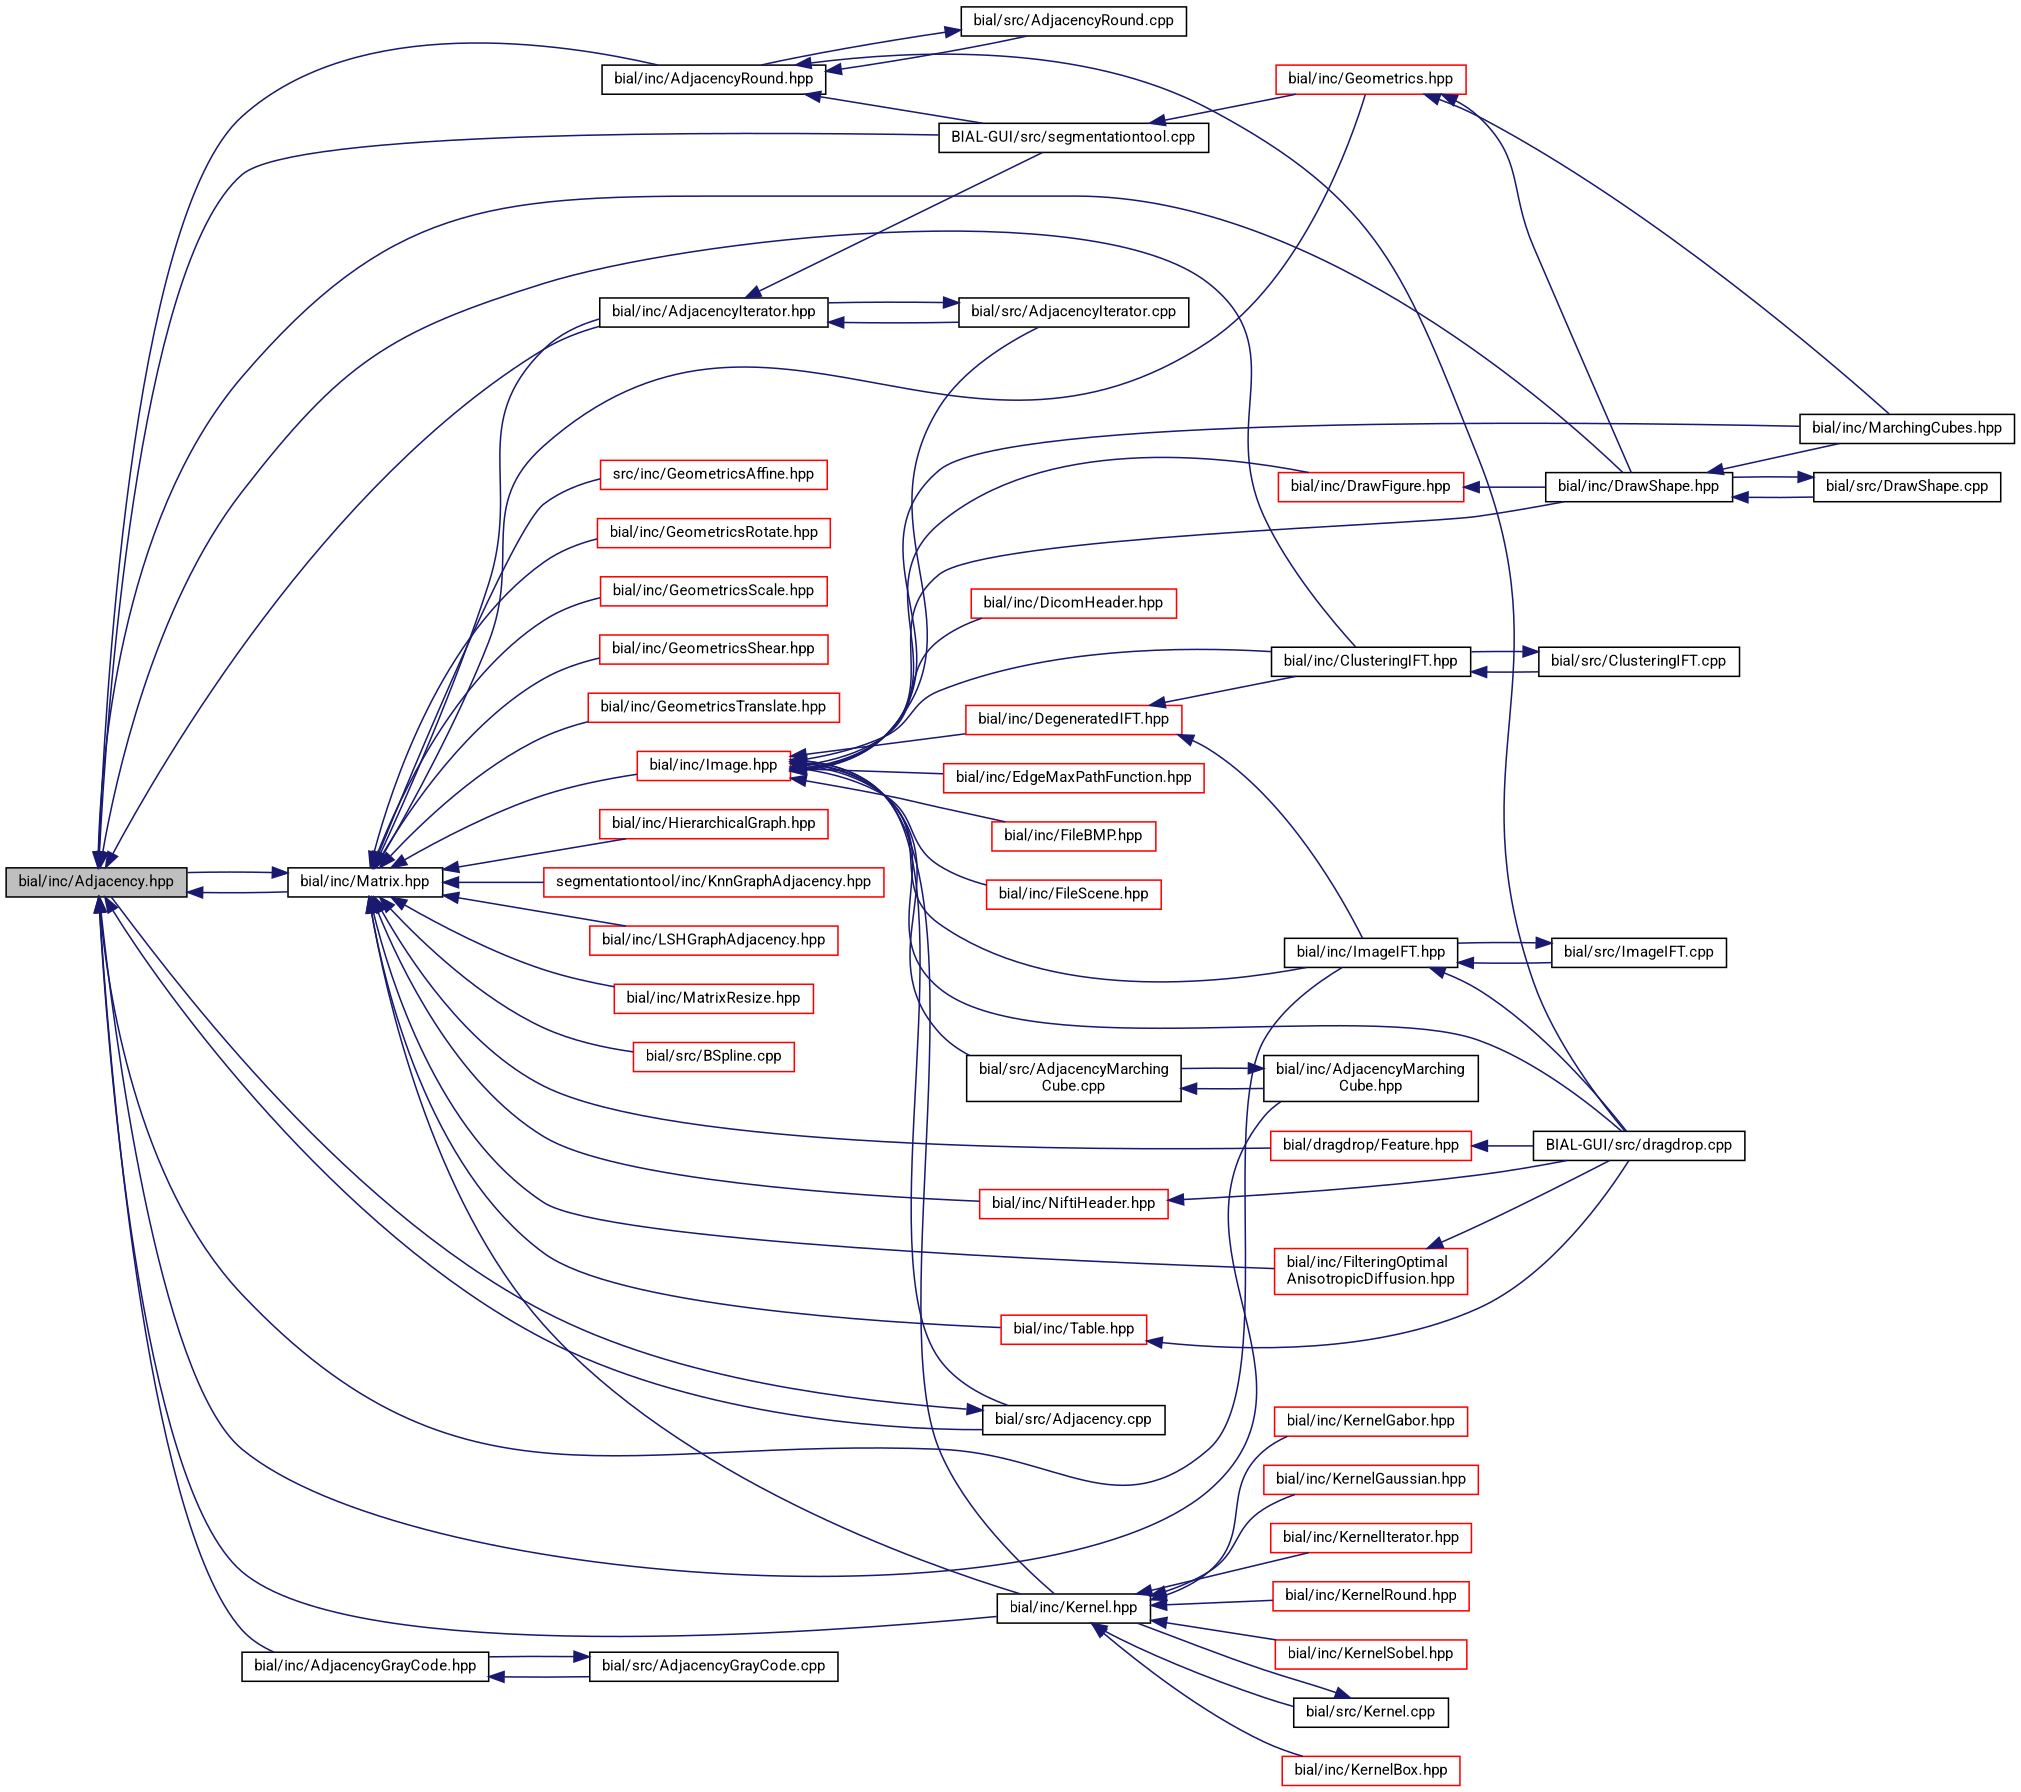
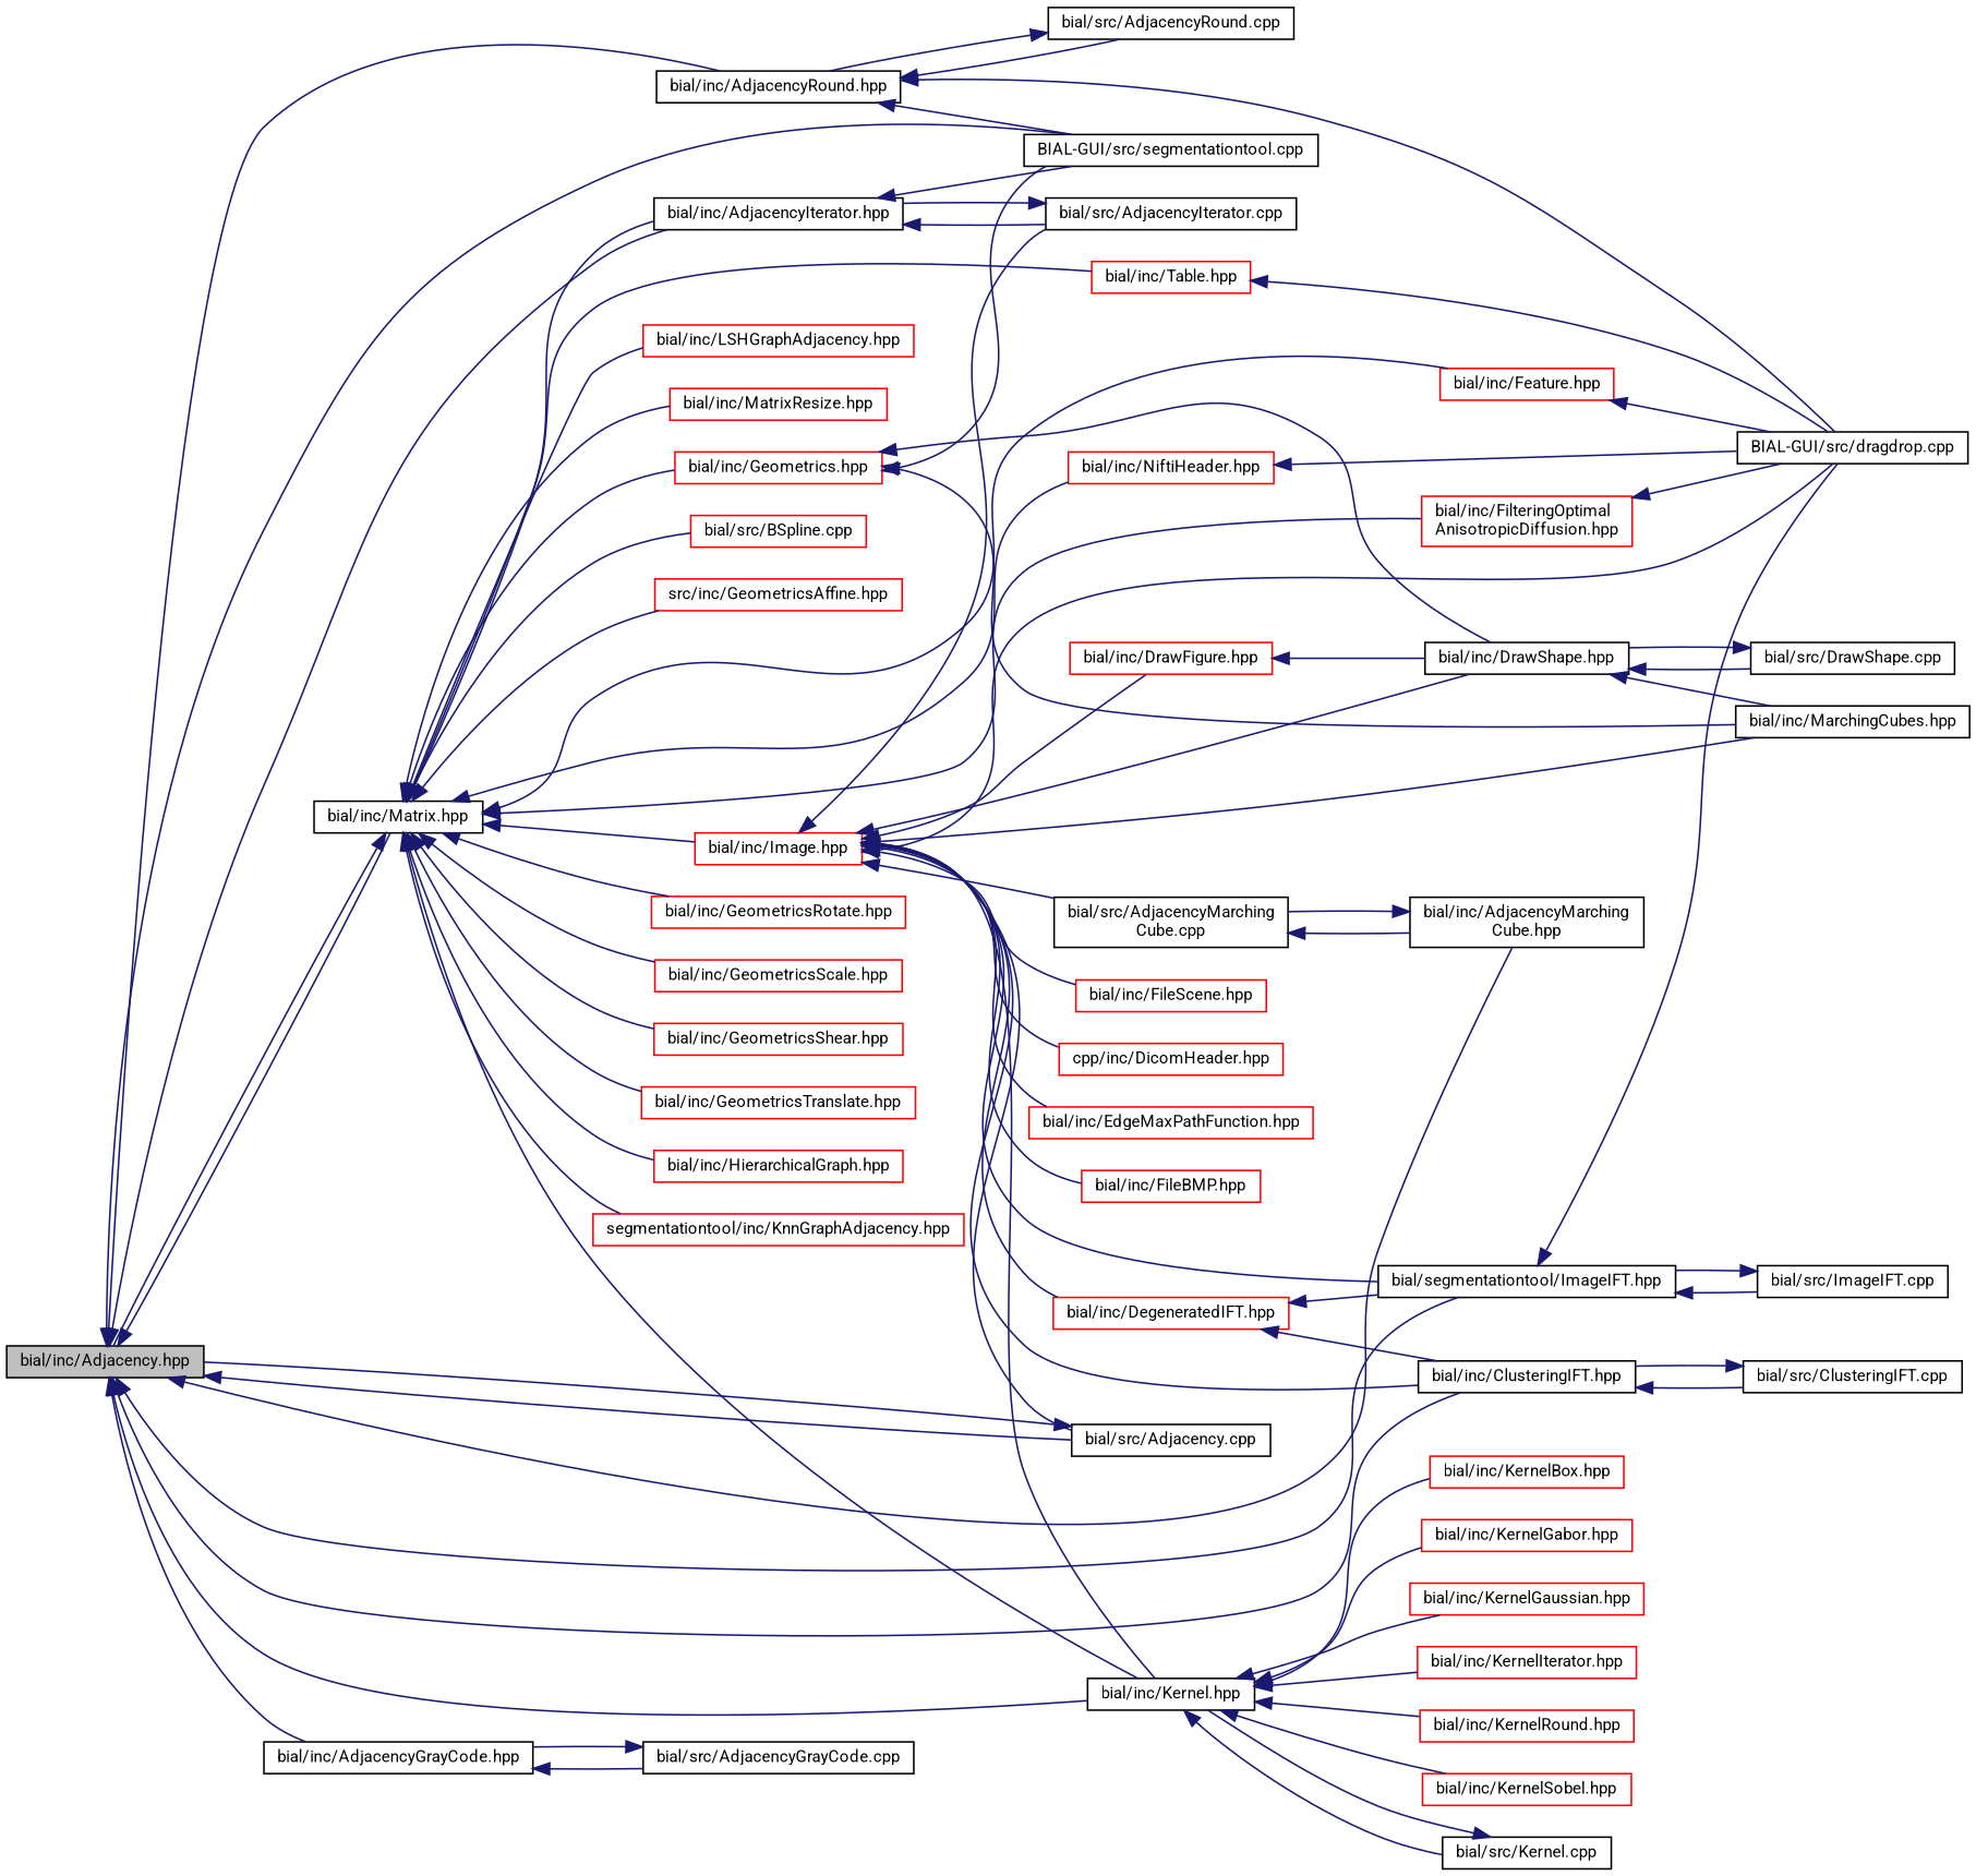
  digraph {
    fontname=Roboto
    rankdir=LR
    node [color=red fillcolor=white fontname=Roboto fontsize=10 shape=record style=filled]
    edge [color=midnightblue dir=back fontname=Roboto fontsize=10 labelfontname=Helvetica labelfontsize=10 style=solid]
    n1 [color=black fillcolor=grey75 fontcolor=black height=0.2 label="bial/inc/Adjacency.hpp" width=0.4]
    n2 [color=black height=0.2 label="bial/inc/Matrix.hpp" width=0.4]
    n3 [color=black height=0.2 label="bial/inc/AdjacencyIterator.hpp" width=0.4]
    n4 [color=black height=0.2 label="BIAL-GUI/src/segmentationtool.cpp" width=0.4]
    n5 [color=black height=0.2 label="bial/inc/ClusteringIFT.hpp" width=0.4]
-   n6 [color=black height=0.2 label="bial/inc/ImageIFT.hpp" width=0.4]
+   n6 [color=black height=0.2 label="bial/segmentationtool/ImageIFT.hpp" width=0.4]
    n7 [color=black height=0.2 label="bial/inc/DrawShape.hpp" width=0.4]
    n8 [color=black height=0.2 label="bial/inc/Kernel.hpp" width=0.4]
    n9 [color=black height=0.2 label="bial/src/Adjacency.cpp" width=0.4]
    n10 [color=black height=0.2 label="bial/inc/AdjacencyMarching\lCube.hpp" width=0.4]
    n11 [color=black height=0.2 label="bial/inc/AdjacencyGrayCode.hpp" width=0.4]
    n12 [color=black height=0.2 label="bial/inc/AdjacencyRound.hpp" width=0.4]
    n13 [height=0.2 label="bial/inc/Image.hpp" width=0.4]
-   n14 [height=0.2 label="bial/dragdrop/Feature.hpp" width=0.4]
+   n14 [height=0.2 label="bial/inc/Feature.hpp" width=0.4]
    n15 [height=0.2 label="bial/inc/Geometrics.hpp" width=0.4]
    n16 [height=0.2 label="bial/inc/NiftiHeader.hpp" width=0.4]
    n17 [height=0.2 label="bial/inc/FilteringOptimal\lAnisotropicDiffusion.hpp" width=0.4]
    n18 [height=0.2 label="src/inc/GeometricsAffine.hpp" width=0.4]
    n19 [height=0.2 label="bial/inc/GeometricsRotate.hpp" width=0.4]
    n20 [height=0.2 label="bial/inc/GeometricsScale.hpp" width=0.4]
    n21 [height=0.2 label="bial/inc/GeometricsShear.hpp" width=0.4]
    n22 [height=0.2 label="bial/inc/GeometricsTranslate.hpp" width=0.4]
    n23 [height=0.2 label="bial/inc/HierarchicalGraph.hpp" width=0.4]
    n24 [height=0.2 label="segmentationtool/inc/KnnGraphAdjacency.hpp" width=0.4]
    n25 [height=0.2 label="bial/inc/LSHGraphAdjacency.hpp" width=0.4]
    n26 [height=0.2 label="bial/inc/MatrixResize.hpp" width=0.4]
    n27 [height=0.2 label="bial/inc/Table.hpp" width=0.4]
    n28 [height=0.2 label="bial/src/BSpline.cpp" width=0.4]
    n29 [color=black height=0.2 label="bial/src/AdjacencyIterator.cpp" width=0.4]
    n30 [color=black height=0.2 label="bial/src/ClusteringIFT.cpp" width=0.4]
    n31 [color=black height=0.2 label="BIAL-GUI/src/dragdrop.cpp" width=0.4]
    n32 [color=black height=0.2 label="bial/src/ImageIFT.cpp" width=0.4]
    n33 [color=black height=0.2 label="bial/inc/MarchingCubes.hpp" width=0.4]
    n34 [color=black height=0.2 label="bial/src/DrawShape.cpp" width=0.4]
    n35 [height=0.2 label="bial/inc/KernelBox.hpp" width=0.4]
    n36 [height=0.2 label="bial/inc/KernelGabor.hpp" width=0.4]
    n37 [height=0.2 label="bial/inc/KernelGaussian.hpp" width=0.4]
    n38 [height=0.2 label="bial/inc/KernelIterator.hpp" width=0.4]
    n39 [height=0.2 label="bial/inc/KernelRound.hpp" width=0.4]
    n40 [height=0.2 label="bial/inc/KernelSobel.hpp" width=0.4]
    n41 [color=black height=0.2 label="bial/src/Kernel.cpp" width=0.4]
    n42 [color=black height=0.2 label="bial/src/AdjacencyMarching\lCube.cpp" width=0.4]
    n43 [color=black height=0.2 label="bial/src/AdjacencyGrayCode.cpp" width=0.4]
    n44 [color=black height=0.2 label="bial/src/AdjacencyRound.cpp" width=0.4]
    n45 [height=0.2 label="bial/inc/DegeneratedIFT.hpp" width=0.4]
-   n46 [height=0.2 label="bial/inc/DicomHeader.hpp" width=0.4]
+   n46 [height=0.2 label="cpp/inc/DicomHeader.hpp" width=0.4]
    n47 [height=0.2 label="bial/inc/DrawFigure.hpp" width=0.4]
    n48 [height=0.2 label="bial/inc/EdgeMaxPathFunction.hpp" width=0.4]
    n49 [height=0.2 label="bial/inc/FileBMP.hpp" width=0.4]
    n50 [height=0.2 label="bial/inc/FileScene.hpp" width=0.4]
    n1 -> n2
    n1 -> n3
    n1 -> n4
    n1 -> n5
    n1 -> n6
-   n1 -> n7
    n1 -> n8
    n1 -> n9
    n1 -> n10
    n1 -> n11
    n1 -> n12
    n2 -> n1
    n2 -> n3
    n2 -> n8
    n2 -> n13
    n2 -> n14
    n2 -> n15
    n2 -> n16
    n2 -> n17
    n2 -> n18
    n2 -> n19
    n2 -> n20
    n2 -> n21
    n2 -> n22
    n2 -> n23
    n2 -> n24
    n2 -> n25
    n2 -> n26
    n2 -> n27
    n2 -> n28
    n3 -> n4
    n3 -> n29
    n5 -> n30
    n6 -> n31
    n6 -> n32
    n7 -> n33
    n7 -> n34
    n8 -> n35
    n8 -> n36
    n8 -> n37
    n8 -> n38
    n8 -> n39
    n8 -> n40
    n8 -> n41
    n9 -> n1
    n10 -> n42
    n11 -> n43
    n12 -> n4
    n12 -> n31
    n12 -> n44
    n13 -> n5
    n13 -> n6
    n13 -> n7
    n13 -> n8
    n13 -> n9
    n13 -> n29
    n13 -> n31
    n13 -> n33
    n13 -> n42
    n13 -> n45
    n13 -> n46
    n13 -> n47
    n13 -> n48
    n13 -> n49
    n13 -> n50
    n14 -> n31
-   n4 -> n15
+   n15 -> n4
    n15 -> n7
    n15 -> n33
    n16 -> n31
    n17 -> n31
    n27 -> n31
    n29 -> n3
    n30 -> n5
    n32 -> n6
    n34 -> n7
    n41 -> n8
    n42 -> n10
    n43 -> n11
    n44 -> n12
    n45 -> n5
    n45 -> n6
    n47 -> n7
  }
